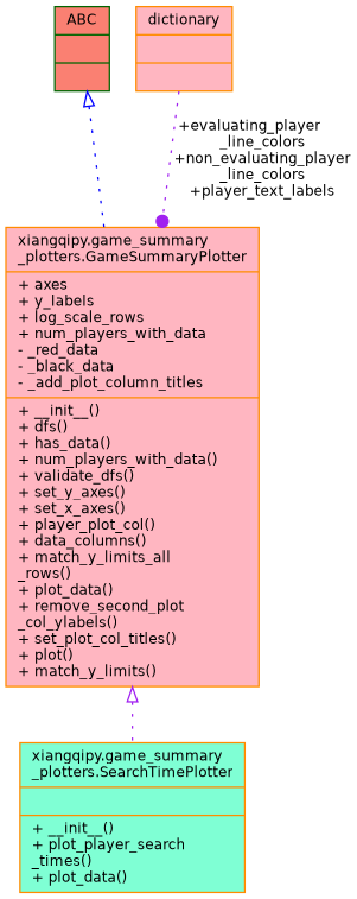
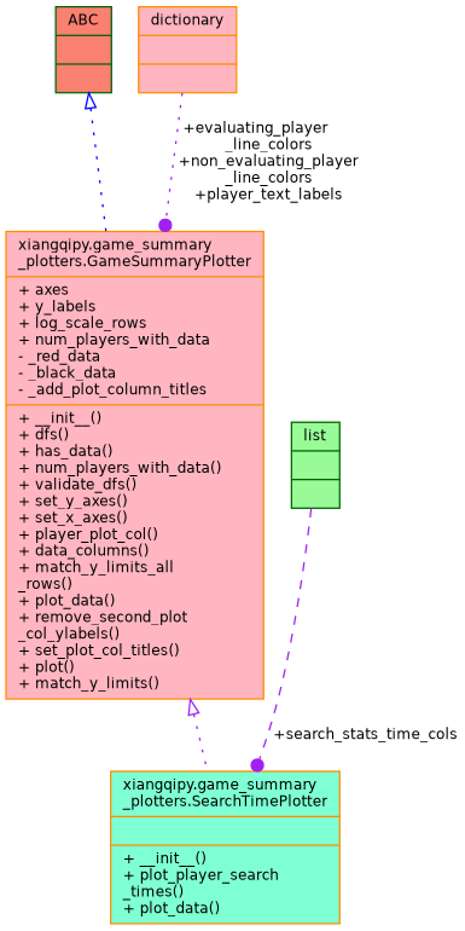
  digraph {
    node [color=darkorange fillcolor=lightpink fontname=Helvetica fontsize=10 shape=record style=filled]
    edge [color=purple fontname=Helvetica fontsize=10 labelfontname=Helvetica labelfontsize=10 style=dotted]
    n1 [fillcolor=aquamarine fontcolor=black height=0.2 label="{xiangqipy.game_summary\l_plotters.SearchTimePlotter\n||+ __init__()\l+ plot_player_search\l_times()\l+ plot_data()\l}" width=0.4]
    n2 [height=0.2 label="{xiangqipy.game_summary\l_plotters.GameSummaryPlotter\n|+ axes\l+ y_labels\l+ log_scale_rows\l+ num_players_with_data\l- _red_data\l- _black_data\l- _add_plot_column_titles\l|+ __init__()\l+ dfs()\l+ has_data()\l+ num_players_with_data()\l+ validate_dfs()\l+ set_y_axes()\l+ set_x_axes()\l+ player_plot_col()\l+ data_columns()\l+ match_y_limits_all\l_rows()\l+ plot_data()\l+ remove_second_plot\l_col_ylabels()\l+ set_plot_col_titles()\l+ plot()\l+ match_y_limits()\l}" width=0.4]
    n3 [color=darkgreen fillcolor=salmon height=0.2 label="{ABC\n||}" width=0.4]
    n4 [height=0.2 label="{dictionary\n||}" width=0.4]
+   n5 [color=darkgreen fillcolor=palegreen height=0.2 label="{list\n||}" width=0.4]
    n2 -> n1 [arrowtail=onormal dir=back]
    n3 -> n2 [arrowtail=onormal color=blue dir=back]
    n4 -> n2 [arrowhead=dot label=" +evaluating_player\l_line_colors\n+non_evaluating_player\l_line_colors\n+player_text_labels"]
+   n5 -> n1 [arrowhead=dot label=" +search_stats_time_cols" style=dashed]
  }
